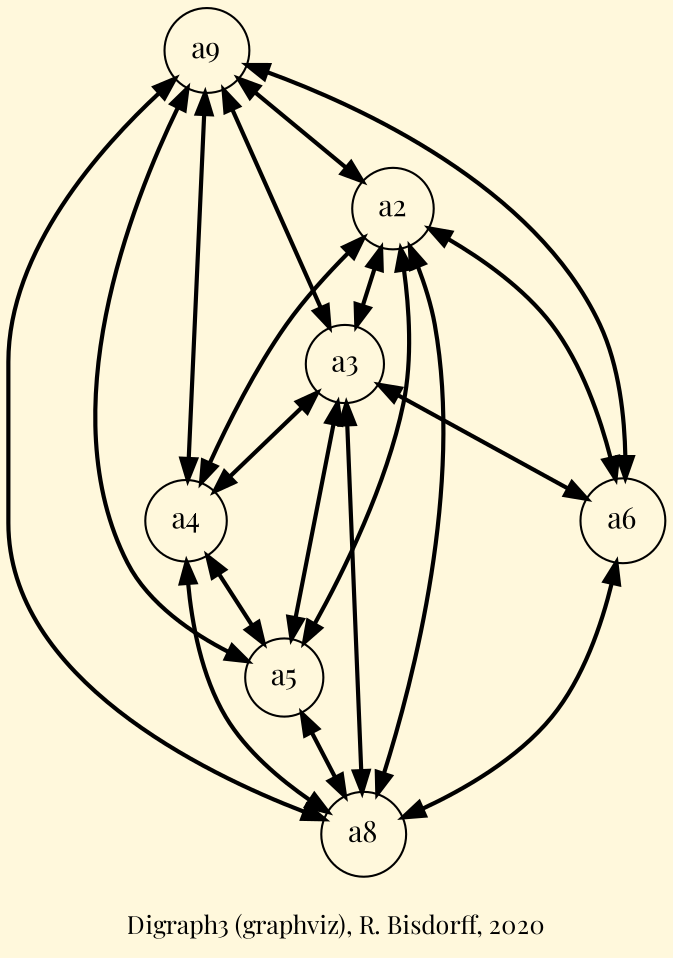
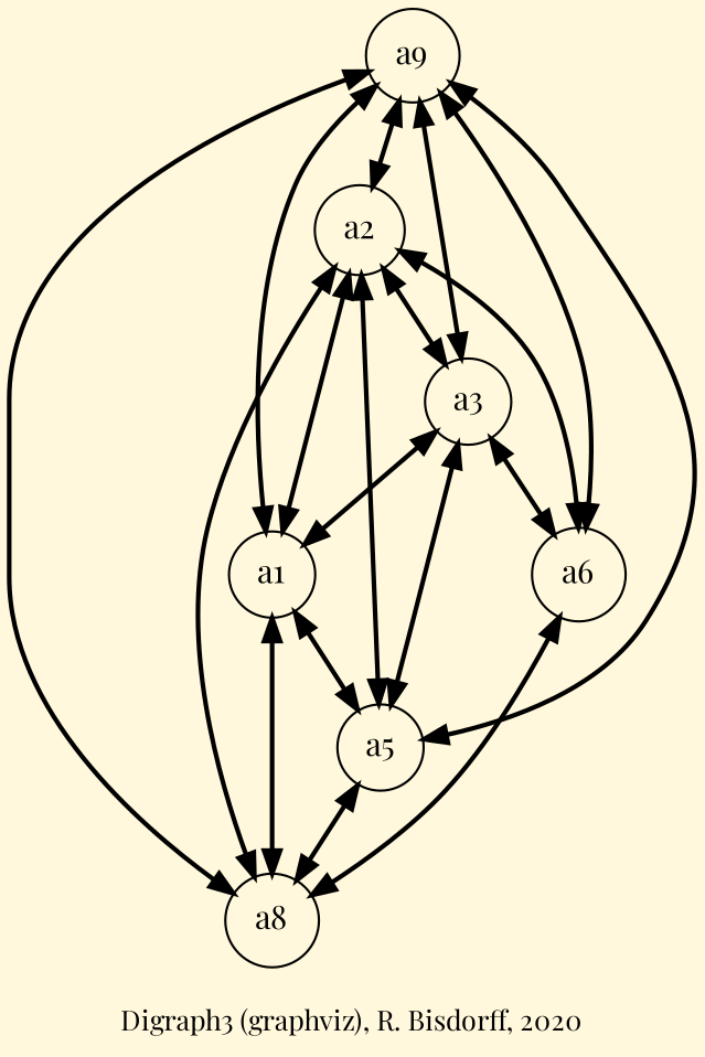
  digraph {
    bgcolor=cornsilk
    fontname="Playfair Display"
    fontsize=12
    label="\nDigraph3 (graphviz), R. Bisdorff, 2020"
    node [fontname="Playfair Display" shape=circle]
    edge [arrowhead=normal arrowtail=normal color=black dir=both fontname="Playfair Display" style="setlinewidth(2)"]
    n1 [label=a9]
    n2 [label=a2]
    n3 [label=a3]
-   n4 [label=a4]
+   n4 [label=a1]
    n5 [label=a5]
    n6 [label=a6]
    n7 [label=a8]
    n1 -> n2
    n1 -> n3
    n1 -> n4
    n1 -> n5
    n1 -> n6
    n1 -> n7
    n2 -> n3
    n2 -> n4
    n2 -> n5
    n2 -> n6
    n2 -> n7
    n3 -> n4
    n3 -> n5
    n3 -> n6
-   n3 -> n7
    n4 -> n5
    n4 -> n7
    n5 -> n7
    n6 -> n7
  }
